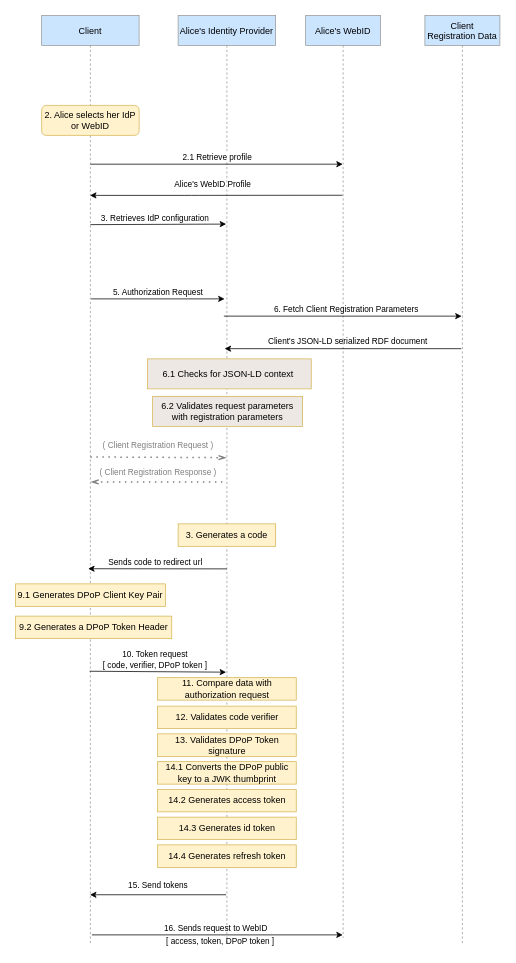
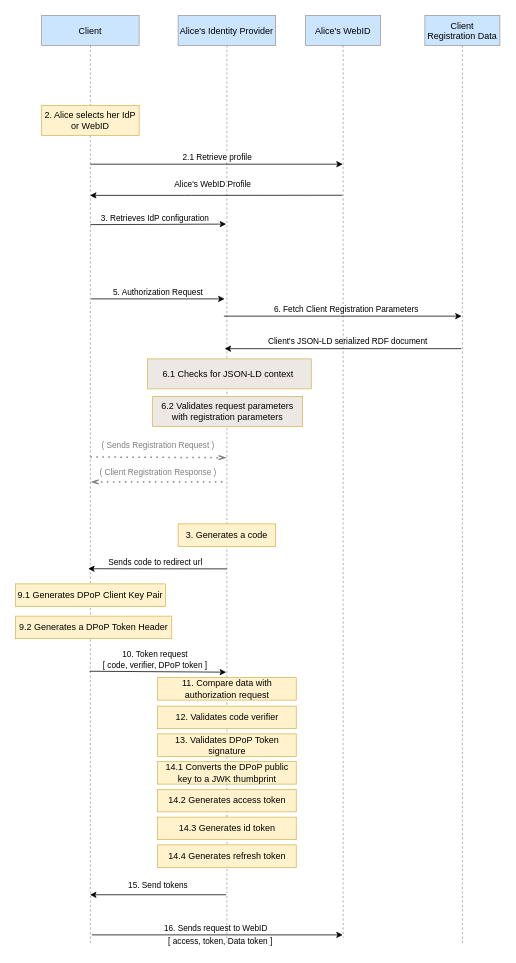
  <mxCell id="0" />
  <mxCell id="1" parent="0" />
  <mxCell id="2" value="Client" style="shape=umlLifeline;perimeter=lifelinePerimeter;container=1;collapsible=0;recursiveResize=0;rounded=0;shadow=0;strokeWidth=1;fillColor=#cce5ff;strokeColor=#999999;" parent="1" vertex="1"><mxGeometry x="55" y="20" width="130" height="1240" as="geometry" /></mxCell>
- <mxCell id="3" value="2. Alice selects her IdP or WebID" style="whiteSpace=wrap;html=1;fillColor=#fff2cc;strokeColor=#d6b656;rounded=1;" parent="2" vertex="1"><mxGeometry y="120" width="130" height="40" as="geometry" /></mxCell>
+ <mxCell id="3" value="2. Alice selects her IdP or WebID" style="rounded=0;whiteSpace=wrap;html=1;fillColor=#fff2cc;strokeColor=#d6b656;" parent="2" vertex="1"><mxGeometry y="120" width="130" height="40" as="geometry" /></mxCell>
  <mxCell id="4" value="Alice's Identity Provider" style="shape=umlLifeline;perimeter=lifelinePerimeter;container=1;collapsible=0;recursiveResize=0;rounded=0;shadow=0;strokeWidth=1;fillColor=#cce5ff;strokeColor=#999999;" parent="1" vertex="1"><mxGeometry x="237" y="20" width="130" height="1240" as="geometry" /></mxCell>
  <mxCell id="5" value="3. Retrieves IdP configuration" style="text;html=1;align=center;verticalAlign=middle;resizable=0;points=[];autosize=1;strokeColor=none;fontSize=11;fontColor=#000000;" parent="4" vertex="1"><mxGeometry x="-108" y="262" width="154" height="17" as="geometry" /></mxCell>
  <mxCell id="6" value="6.1 Checks for JSON-LD context&amp;nbsp;" style="rounded=0;whiteSpace=wrap;html=1;strokeColor=#d6b656;fillColor=#EDE8E4;" parent="4" vertex="1"><mxGeometry x="-41" y="458" width="218.5" height="40" as="geometry" /></mxCell>
  <mxCell id="7" value="6.2 Validates request parameters with registration parameters" style="rounded=0;whiteSpace=wrap;html=1;strokeColor=#d6b656;fillColor=#EDE8E4;" parent="4" vertex="1"><mxGeometry x="-34" y="508" width="200" height="40" as="geometry" /></mxCell>
  <mxCell id="8" value="Alice's WebID" style="shape=umlLifeline;perimeter=lifelinePerimeter;container=1;collapsible=0;recursiveResize=0;rounded=0;shadow=0;strokeWidth=1;fillColor=#cce5ff;strokeColor=#999999;" parent="1" vertex="1"><mxGeometry x="407" y="20" width="100" height="1230" as="geometry" /></mxCell>
  <mxCell id="9" value="2.1 Retrieve profile" style="endArrow=classic;html=1;exitX=0.5;exitY=0.16;exitDx=0;exitDy=0;exitPerimeter=0;" parent="1" source="2" target="8" edge="1"><mxGeometry x="0.005" y="9" width="50" height="50" relative="1" as="geometry"><mxPoint x="145" y="217" as="sourcePoint" /><mxPoint x="275" y="219" as="targetPoint" /><mxPoint as="offset" /></mxGeometry></mxCell>
  <mxCell id="10" value="Client &#10;Registration Data" style="shape=umlLifeline;perimeter=lifelinePerimeter;container=1;collapsible=0;recursiveResize=0;rounded=0;shadow=0;strokeWidth=1;fillColor=#cce5ff;strokeColor=#999999;" parent="1" vertex="1"><mxGeometry x="566" y="20" width="100" height="1240" as="geometry" /></mxCell>
  <mxCell id="11" value="" style="endArrow=classic;html=1;exitX=0.49;exitY=0.195;exitDx=0;exitDy=0;exitPerimeter=0;" parent="1" source="8" target="2" edge="1"><mxGeometry width="50" height="50" relative="1" as="geometry"><mxPoint x="295" y="540" as="sourcePoint" /><mxPoint x="345" y="490" as="targetPoint" /><Array as="points"><mxPoint x="255" y="260" /></Array></mxGeometry></mxCell>
  <mxCell id="12" value="Alice's WebID Profile" style="text;html=1;align=center;verticalAlign=middle;resizable=0;points=[];autosize=1;strokeColor=none;fontSize=11;" parent="1" vertex="1"><mxGeometry x="223" y="235" width="120" height="20" as="geometry" /></mxCell>
  <mxCell id="13" value="" style="endArrow=classic;html=1;fontSize=11;fontColor=#000000;entryX=0.512;entryY=0.294;entryDx=0;entryDy=0;entryPerimeter=0;exitX=0.5;exitY=0.225;exitDx=0;exitDy=0;exitPerimeter=0;" parent="1" source="2" edge="1"><mxGeometry width="50" height="50" relative="1" as="geometry"><mxPoint x="125" y="298" as="sourcePoint" /><mxPoint x="301.024" y="298.3" as="targetPoint" /></mxGeometry></mxCell>
  <mxCell id="14" value="" style="endArrow=classic;html=1;fontSize=11;fontColor=#000000;exitX=0.508;exitY=0.465;exitDx=0;exitDy=0;exitPerimeter=0;entryX=0.496;entryY=0.465;entryDx=0;entryDy=0;entryPerimeter=0;" parent="1" edge="1"><mxGeometry width="50" height="50" relative="1" as="geometry"><mxPoint x="121.02" y="398" as="sourcePoint" /><mxPoint x="298.972" y="398" as="targetPoint" /></mxGeometry></mxCell>
  <mxCell id="15" value="5. Authorization Request" style="text;html=1;align=center;verticalAlign=middle;resizable=0;points=[];autosize=1;strokeColor=none;fontSize=11;fontColor=#000000;" parent="1" vertex="1"><mxGeometry x="145" y="380" width="130" height="17" as="geometry" /></mxCell>
  <mxCell id="16" value="" style="endArrow=openThin;dashed=1;html=1;dashPattern=1 3;strokeWidth=2;fontSize=11;endFill=0;fontColor=#808080;strokeColor=#808080;exitX=0.5;exitY=0.52;exitDx=0;exitDy=0;exitPerimeter=0;entryX=0.512;entryY=0.449;entryDx=0;entryDy=0;entryPerimeter=0;" parent="1" edge="1"><mxGeometry width="50" height="50" relative="1" as="geometry"><mxPoint x="120" y="608.8" as="sourcePoint" /><mxPoint x="301.024" y="609.76" as="targetPoint" /></mxGeometry></mxCell>
- <mxCell id="17" value="( Client Registration Request )" style="text;html=1;align=center;verticalAlign=middle;resizable=0;points=[];autosize=1;strokeColor=none;fontSize=11;fontColor=#808080;" parent="1" vertex="1"><mxGeometry x="130" y="583" width="160" height="20" as="geometry" /></mxCell>
+ <mxCell id="17" value="( Sends Registration Request )" style="text;html=1;align=center;verticalAlign=middle;resizable=0;points=[];autosize=1;strokeColor=none;fontSize=11;fontColor=#808080;" parent="1" vertex="1"><mxGeometry x="130" y="583" width="160" height="20" as="geometry" /></mxCell>
  <mxCell id="18" value="( Client Registration Response )" style="text;html=1;align=center;verticalAlign=middle;resizable=0;points=[];autosize=1;strokeColor=none;fontSize=11;fontColor=#808080;" parent="1" vertex="1"><mxGeometry x="125" y="619" width="170" height="20" as="geometry" /></mxCell>
  <mxCell id="19" value="" style="endArrow=openThin;dashed=1;html=1;dashPattern=1 3;strokeWidth=2;fontSize=11;entryX=-0.024;entryY=1.15;entryDx=0;entryDy=0;entryPerimeter=0;endFill=0;exitX=1.006;exitY=1.15;exitDx=0;exitDy=0;exitPerimeter=0;fontColor=#808080;strokeColor=#808080;" parent="1" source="18" target="18" edge="1"><mxGeometry width="50" height="50" relative="1" as="geometry"><mxPoint x="298.992" y="437.75" as="sourcePoint" /><mxPoint x="117.01" y="437.75" as="targetPoint" /></mxGeometry></mxCell>
  <mxCell id="20" value="" style="endArrow=classic;html=1;fontSize=11;fontColor=#808080;" parent="1" edge="1"><mxGeometry width="50" height="50" relative="1" as="geometry"><mxPoint x="298" y="421" as="sourcePoint" /><mxPoint x="615" y="421" as="targetPoint" /><Array as="points"><mxPoint x="375" y="421" /></Array></mxGeometry></mxCell>
  <mxCell id="21" value="&lt;font color=&quot;#000000&quot;&gt;6. Fetch Client Registration Parameters&lt;/font&gt;" style="text;html=1;align=center;verticalAlign=middle;resizable=0;points=[];autosize=1;strokeColor=none;fontSize=11;fontColor=#808080;" parent="1" vertex="1"><mxGeometry x="359" y="403" width="203" height="17" as="geometry" /></mxCell>
  <mxCell id="22" value="" style="endArrow=classic;html=1;fontSize=11;fontColor=#808080;strokeColor=#000000;entryX=0.496;entryY=0.485;entryDx=0;entryDy=0;entryPerimeter=0;" parent="1" edge="1"><mxGeometry width="50" height="50" relative="1" as="geometry"><mxPoint x="614.5" y="464.4" as="sourcePoint" /><mxPoint x="298.992" y="464.4" as="targetPoint" /></mxGeometry></mxCell>
  <mxCell id="23" value="&lt;font color=&quot;#000000&quot;&gt;Client's JSON-LD serialized RDF document&lt;/font&gt;" style="text;html=1;align=center;verticalAlign=middle;resizable=0;points=[];autosize=1;strokeColor=none;fontSize=11;fontColor=#808080;" parent="1" vertex="1"><mxGeometry x="352" y="445" width="222" height="17" as="geometry" /></mxCell>
  <mxCell id="24" value="3. Generates a code" style="rounded=0;whiteSpace=wrap;html=1;fillColor=#fff2cc;strokeColor=#d6b656;" parent="1" vertex="1"><mxGeometry x="237" y="698" width="130" height="30" as="geometry" /></mxCell>
  <mxCell id="25" value="" style="endArrow=classic;html=1;fontSize=11;fontColor=#808080;strokeColor=#000000;entryX=0.477;entryY=0.645;entryDx=0;entryDy=0;entryPerimeter=0;" parent="1" edge="1"><mxGeometry width="50" height="50" relative="1" as="geometry"><mxPoint x="302" y="758" as="sourcePoint" /><mxPoint x="117.01" y="757.8" as="targetPoint" /></mxGeometry></mxCell>
  <mxCell id="26" value="&lt;font color=&quot;#000000&quot;&gt;&amp;nbsp;Sends code to redirect url&lt;/font&gt;" style="text;html=1;align=center;verticalAlign=middle;resizable=0;points=[];autosize=1;strokeColor=none;fontSize=11;fontColor=#808080;" parent="1" vertex="1"><mxGeometry x="136" y="740" width="138" height="17" as="geometry" /></mxCell>
  <mxCell id="27" value="9.1 Generates DPoP Client Key Pair" style="rounded=0;whiteSpace=wrap;html=1;fillColor=#fff2cc;strokeColor=#d6b656;" parent="1" vertex="1"><mxGeometry x="20" y="778" width="200" height="30" as="geometry" /></mxCell>
  <mxCell id="28" value="9.2 Generates a DPoP Token Header" style="rounded=0;whiteSpace=wrap;html=1;fillColor=#fff2cc;strokeColor=#d6b656;" parent="1" vertex="1"><mxGeometry x="20" y="821" width="208.5" height="30" as="geometry" /></mxCell>
  <mxCell id="29" value="" style="endArrow=classic;html=1;fontSize=11;fontColor=#808080;strokeColor=#000000;exitX=0.492;exitY=0.752;exitDx=0;exitDy=0;exitPerimeter=0;entryX=0.492;entryY=0.753;entryDx=0;entryDy=0;entryPerimeter=0;" parent="1" edge="1"><mxGeometry width="50" height="50" relative="1" as="geometry"><mxPoint x="118.96" y="894.48" as="sourcePoint" /><mxPoint x="300.96" y="895.72" as="targetPoint" /></mxGeometry></mxCell>
  <mxCell id="30" value="&lt;font color=&quot;#000000&quot;&gt;10. Token request&lt;br&gt;[ code, verifier, DPoP token ]&lt;/font&gt;" style="text;html=1;align=center;verticalAlign=middle;resizable=0;points=[];autosize=1;strokeColor=none;fontSize=11;fontColor=#808080;" parent="1" vertex="1"><mxGeometry x="131" y="864" width="149" height="30" as="geometry" /></mxCell>
  <mxCell id="31" value="12. Validates code verifier" style="rounded=0;whiteSpace=wrap;html=1;fillColor=#fff2cc;strokeColor=#d6b656;" parent="1" vertex="1"><mxGeometry x="209.5" y="941" width="185" height="30" as="geometry" /></mxCell>
  <mxCell id="32" value="13. Validates DPoP Token signature" style="rounded=0;whiteSpace=wrap;html=1;fillColor=#fff2cc;strokeColor=#d6b656;" parent="1" vertex="1"><mxGeometry x="209.5" y="978" width="185" height="30" as="geometry" /></mxCell>
  <mxCell id="33" value="14.1 Converts the DPoP public key to a JWK thumbprint" style="rounded=0;whiteSpace=wrap;html=1;fillColor=#fff2cc;strokeColor=#d6b656;" parent="1" vertex="1"><mxGeometry x="209.5" y="1015" width="185" height="30" as="geometry" /></mxCell>
  <mxCell id="34" value="14.2 Generates access token" style="rounded=0;whiteSpace=wrap;html=1;fillColor=#fff2cc;strokeColor=#d6b656;" parent="1" vertex="1"><mxGeometry x="209.5" y="1052" width="185" height="30" as="geometry" /></mxCell>
  <mxCell id="35" value="14.3 Generates id token" style="rounded=0;whiteSpace=wrap;html=1;fillColor=#fff2cc;strokeColor=#d6b656;" parent="1" vertex="1"><mxGeometry x="209.5" y="1089" width="185" height="30" as="geometry" /></mxCell>
  <mxCell id="36" value="14.4 Generates refresh token" style="rounded=0;whiteSpace=wrap;html=1;fillColor=#fff2cc;strokeColor=#d6b656;" parent="1" vertex="1"><mxGeometry x="209.5" y="1126" width="185" height="30" as="geometry" /></mxCell>
  <mxCell id="37" value="" style="endArrow=classic;html=1;fontSize=11;fontColor=#808080;strokeColor=#000000;exitX=0.492;exitY=0.973;exitDx=0;exitDy=0;exitPerimeter=0;" parent="1" edge="1"><mxGeometry width="50" height="50" relative="1" as="geometry"><mxPoint x="300.96" y="1192.52" as="sourcePoint" /><mxPoint x="119.5" y="1192.52" as="targetPoint" /></mxGeometry></mxCell>
  <mxCell id="38" value="&lt;font color=&quot;#000000&quot;&gt;15. Send tokens&lt;/font&gt;" style="text;html=1;align=center;verticalAlign=middle;resizable=0;points=[];autosize=1;strokeColor=none;fontSize=11;fontColor=#808080;" parent="1" vertex="1"><mxGeometry x="165" y="1171" width="90" height="17" as="geometry" /></mxCell>
  <mxCell id="39" value="" style="endArrow=classic;html=1;fontSize=11;fontColor=#808080;strokeColor=#000000;exitX=0.492;exitY=0.752;exitDx=0;exitDy=0;exitPerimeter=0;" parent="1" edge="1"><mxGeometry width="50" height="50" relative="1" as="geometry"><mxPoint x="122" y="1246" as="sourcePoint" /><mxPoint x="456.5" y="1246" as="targetPoint" /></mxGeometry></mxCell>
  <mxCell id="40" value="16. Sends request to WebID" style="text;html=1;align=center;verticalAlign=middle;resizable=0;points=[];autosize=1;strokeColor=none;fontSize=11;" parent="1" vertex="1"><mxGeometry x="213" y="1228" width="148" height="17" as="geometry" /></mxCell>
- <mxCell id="41" value="[ access, token, DPoP token ]" style="text;html=1;align=center;verticalAlign=middle;resizable=0;points=[];autosize=1;strokeColor=none;fontSize=11;" parent="1" vertex="1"><mxGeometry x="216" y="1245" width="154" height="17" as="geometry" /></mxCell>
+ <mxCell id="41" value="[ access, token, Data token ]" style="text;html=1;align=center;verticalAlign=middle;resizable=0;points=[];autosize=1;strokeColor=none;fontSize=11;" parent="1" vertex="1"><mxGeometry x="216" y="1245" width="154" height="17" as="geometry" /></mxCell>
  <mxCell id="42" value="11. Compare data with authorization request" style="rounded=0;whiteSpace=wrap;html=1;fillColor=#fff2cc;strokeColor=#d6b656;" parent="1" vertex="1"><mxGeometry x="209.5" y="903" width="185" height="30" as="geometry" /></mxCell>
